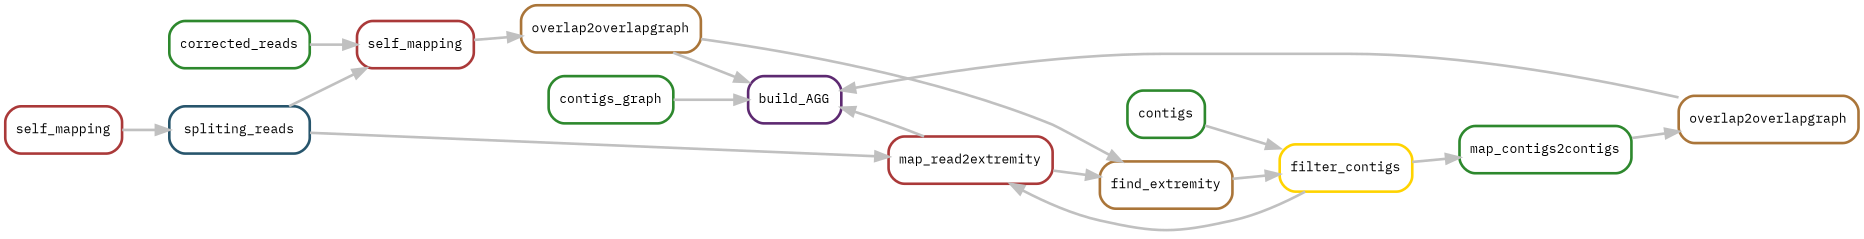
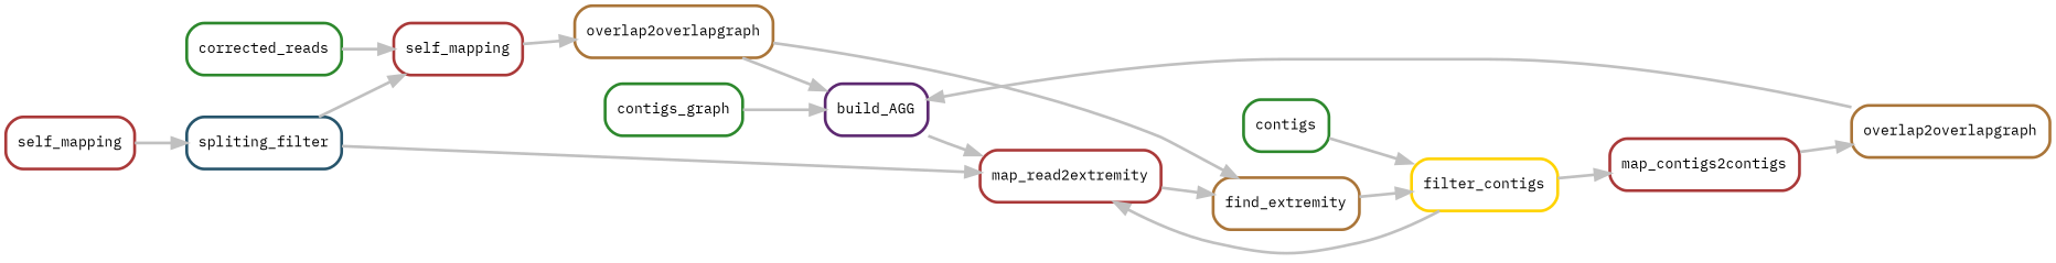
  digraph {
    bgcolor=white
    fontname="IBM Plex Mono"
    rankdir=LR
    node [color="#AA3939" fontname="IBM Plex Mono" fontsize=10 penwidth=2 shape=box style=rounded]
    edge [color=grey fontname="IBM Plex Mono" penwidth=2]
    n1 [color="#2D882D" label=contigs_graph]
    n2 [color="#5D2971" label=build_AGG]
    n3 [label=self_mapping]
-   n4 [color="#27556C" label=spliting_reads]
+   n4 [color="#27556C" label=spliting_filter]
    n5 [color="#2D882D" label=contigs]
    n6 [color="#FFD300" label=filter_contigs]
    n7 [label=map_read2extremity]
-   n8 [color="#2D882D" label=map_contigs2contigs]
+   n8 [label=map_contigs2contigs]
    n9 [color="#2D882D" label=corrected_reads]
    n10 [label=self_mapping]
    n11 [color="#AA7539" label=overlap2overlapgraph]
    n12 [color="#AA7539" label=find_extremity]
    n13 [color="#AA7539" label=overlap2overlapgraph]
    n1 -> n2
    n3 -> n4
    n4 -> n7
    n4 -> n10
    n5 -> n6
    n6 -> n7
    n6 -> n8
-   n7 -> n2
+   n2 -> n7
    n7 -> n12
    n8 -> n13
    n9 -> n10
    n10 -> n11
    n11 -> n2
    n11 -> n12
    n12 -> n6
    n13 -> n2
  }
